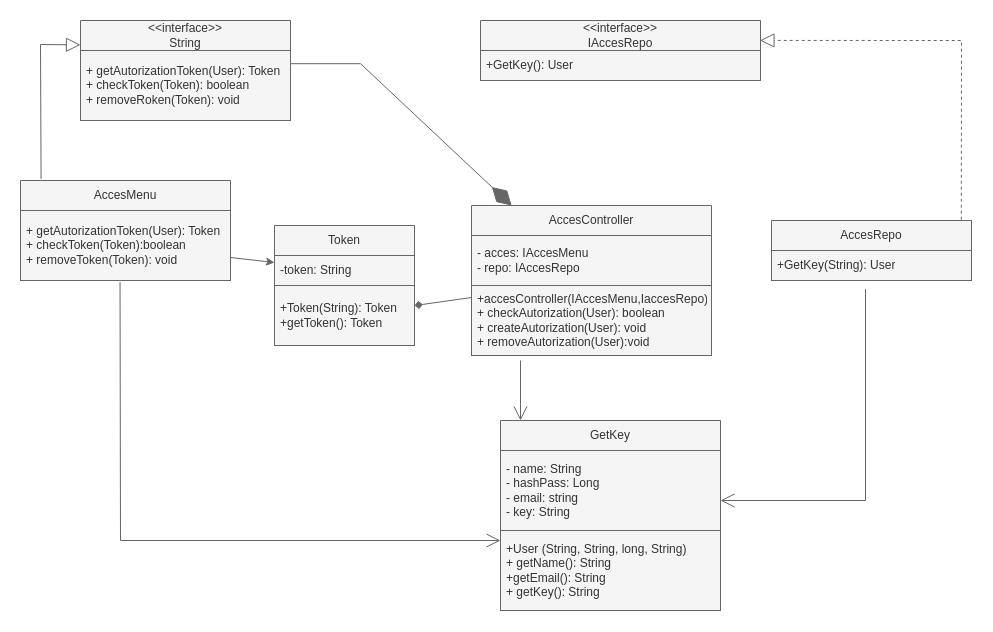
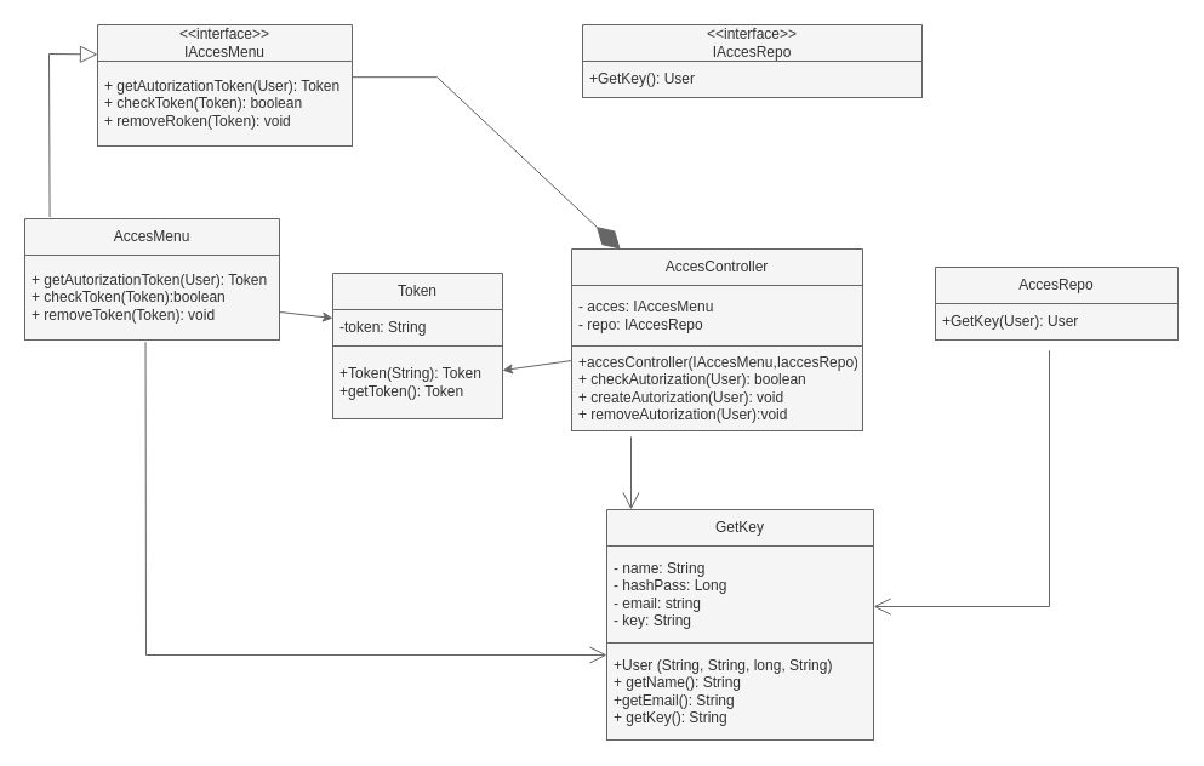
  <mxCell id="0" />
  <mxCell id="1" parent="0" />
- <mxCell id="2" value="&amp;lt;&amp;lt;interface&amp;gt;&amp;gt;&lt;br&gt;String" style="swimlane;fontStyle=0;childLayout=stackLayout;horizontal=1;startSize=30;horizontalStack=0;resizeParent=1;resizeParentMax=0;resizeLast=0;collapsible=1;marginBottom=0;whiteSpace=wrap;html=1;fillColor=#f5f5f5;strokeColor=#666666;fontColor=#333333;" parent="1" vertex="1"><mxGeometry x="80" y="20" width="210" height="100" as="geometry"><mxRectangle x="80" y="40" width="110" height="40" as="alternateBounds" /></mxGeometry></mxCell>
+ <mxCell id="2" value="&amp;lt;&amp;lt;interface&amp;gt;&amp;gt;&lt;br&gt;IAccesMenu" style="swimlane;fontStyle=0;childLayout=stackLayout;horizontal=1;startSize=30;horizontalStack=0;resizeParent=1;resizeParentMax=0;resizeLast=0;collapsible=1;marginBottom=0;whiteSpace=wrap;html=1;fillColor=#f5f5f5;strokeColor=#666666;fontColor=#333333;" parent="1" vertex="1"><mxGeometry x="80" y="20" width="210" height="100" as="geometry"><mxRectangle x="80" y="40" width="110" height="40" as="alternateBounds" /></mxGeometry></mxCell>
  <mxCell id="3" value="+ getAutorizationToken(User): Token&lt;br&gt;+ checkToken(Token): boolean&lt;br&gt;+ removeRoken(Token): void" style="text;strokeColor=#666666;fillColor=#f5f5f5;align=left;verticalAlign=middle;spacingLeft=4;spacingRight=4;overflow=hidden;points=[[0,0.5],[1,0.5]];portConstraint=eastwest;rotatable=0;whiteSpace=wrap;html=1;fontColor=#333333;" parent="2" vertex="1"><mxGeometry y="30" width="210" height="70" as="geometry" /></mxCell>
  <mxCell id="4" value="AccesMenu" style="swimlane;fontStyle=0;childLayout=stackLayout;horizontal=1;startSize=30;horizontalStack=0;resizeParent=1;resizeParentMax=0;resizeLast=0;collapsible=1;marginBottom=0;whiteSpace=wrap;html=1;fillColor=#f5f5f5;strokeColor=#666666;fontColor=#333333;" parent="1" vertex="1"><mxGeometry x="20" y="180" width="210" height="100" as="geometry" /></mxCell>
  <mxCell id="5" value="+ getAutorizationToken(User): Token&lt;br&gt;+ checkToken(Token):boolean&lt;br&gt;+ removeToken(Token): void" style="text;strokeColor=#666666;fillColor=#f5f5f5;align=left;verticalAlign=middle;spacingLeft=4;spacingRight=4;overflow=hidden;points=[[0,0.5],[1,0.5]];portConstraint=eastwest;rotatable=0;whiteSpace=wrap;html=1;fontColor=#333333;" parent="4" vertex="1"><mxGeometry y="30" width="210" height="70" as="geometry" /></mxCell>
  <mxCell id="6" value="&amp;lt;&amp;lt;interface&amp;gt;&amp;gt;&lt;br&gt;IAccesRepo" style="swimlane;fontStyle=0;childLayout=stackLayout;horizontal=1;startSize=30;horizontalStack=0;resizeParent=1;resizeParentMax=0;resizeLast=0;collapsible=1;marginBottom=0;whiteSpace=wrap;html=1;fillColor=#f5f5f5;strokeColor=#666666;fontColor=#333333;" parent="1" vertex="1"><mxGeometry x="480" y="20" width="280" height="60" as="geometry" /></mxCell>
  <mxCell id="7" value="+GetKey(): User" style="text;strokeColor=#666666;fillColor=#f5f5f5;align=left;verticalAlign=middle;spacingLeft=4;spacingRight=4;overflow=hidden;points=[[0,0.5],[1,0.5]];portConstraint=eastwest;rotatable=0;whiteSpace=wrap;html=1;fontColor=#333333;" parent="6" vertex="1"><mxGeometry y="30" width="280" height="30" as="geometry" /></mxCell>
- <mxCell id="8" value="" style="edgeStyle=none;html=1;fillColor=#f5f5f5;strokeColor=#666666;endArrow=diamond;" edge="1" parent="1" source="9" target="16"><mxGeometry relative="1" as="geometry" /></mxCell>
+ <mxCell id="8" value="" style="edgeStyle=none;html=1;fillColor=#f5f5f5;strokeColor=#666666;" edge="1" parent="1" source="9" target="16"><mxGeometry relative="1" as="geometry" /></mxCell>
  <mxCell id="9" value="AccesController" style="swimlane;fontStyle=0;childLayout=stackLayout;horizontal=1;startSize=30;horizontalStack=0;resizeParent=1;resizeParentMax=0;resizeLast=0;collapsible=1;marginBottom=0;whiteSpace=wrap;html=1;fillColor=#f5f5f5;strokeColor=#666666;fontColor=#333333;" parent="1" vertex="1"><mxGeometry x="471" y="205" width="240" height="150" as="geometry" /></mxCell>
  <mxCell id="10" value="- acces: IAccesMenu&lt;br&gt;- repo: IAccesRepo" style="text;strokeColor=#666666;fillColor=#f5f5f5;align=left;verticalAlign=middle;spacingLeft=4;spacingRight=4;overflow=hidden;points=[[0,0.5],[1,0.5]];portConstraint=eastwest;rotatable=0;whiteSpace=wrap;html=1;fontColor=#333333;" parent="9" vertex="1"><mxGeometry y="30" width="240" height="50" as="geometry" /></mxCell>
  <mxCell id="11" value="+accesController(IAccesMenu,IaccesRepo)&lt;br&gt;+ checkAutorization(User): boolean&lt;br&gt;+ createAutorization(User): void&lt;br&gt;+ removeAutorization(User):void" style="text;strokeColor=#666666;fillColor=#f5f5f5;align=left;verticalAlign=middle;spacingLeft=4;spacingRight=4;overflow=hidden;points=[[0,0.5],[1,0.5]];portConstraint=eastwest;rotatable=0;whiteSpace=wrap;html=1;fontColor=#333333;" parent="9" vertex="1"><mxGeometry y="80" width="240" height="70" as="geometry" /></mxCell>
  <mxCell id="12" value="AccesRepo" style="swimlane;fontStyle=0;childLayout=stackLayout;horizontal=1;startSize=30;horizontalStack=0;resizeParent=1;resizeParentMax=0;resizeLast=0;collapsible=1;marginBottom=0;whiteSpace=wrap;html=1;fillColor=#f5f5f5;strokeColor=#666666;fontColor=#333333;" parent="1" vertex="1"><mxGeometry x="771" y="220" width="200" height="60" as="geometry" /></mxCell>
- <mxCell id="13" value="+GetKey(String): User" style="text;strokeColor=#666666;fillColor=#f5f5f5;align=left;verticalAlign=middle;spacingLeft=4;spacingRight=4;overflow=hidden;points=[[0,0.5],[1,0.5]];portConstraint=eastwest;rotatable=0;whiteSpace=wrap;html=1;fontColor=#333333;" parent="12" vertex="1"><mxGeometry y="30" width="200" height="30" as="geometry" /></mxCell>
+ <mxCell id="13" value="+GetKey(User): User" style="text;strokeColor=#666666;fillColor=#f5f5f5;align=left;verticalAlign=middle;spacingLeft=4;spacingRight=4;overflow=hidden;points=[[0,0.5],[1,0.5]];portConstraint=eastwest;rotatable=0;whiteSpace=wrap;html=1;fontColor=#333333;" parent="12" vertex="1"><mxGeometry y="30" width="200" height="30" as="geometry" /></mxCell>
  <mxCell id="14" value="Token" style="swimlane;fontStyle=0;childLayout=stackLayout;horizontal=1;startSize=30;horizontalStack=0;resizeParent=1;resizeParentMax=0;resizeLast=0;collapsible=1;marginBottom=0;whiteSpace=wrap;html=1;fillColor=#f5f5f5;strokeColor=#666666;fontColor=#333333;" parent="1" vertex="1"><mxGeometry x="274" y="225" width="140" height="120" as="geometry" /></mxCell>
  <mxCell id="15" value="-token: String" style="text;strokeColor=#666666;fillColor=#f5f5f5;align=left;verticalAlign=middle;spacingLeft=4;spacingRight=4;overflow=hidden;points=[[0,0.5],[1,0.5]];portConstraint=eastwest;rotatable=0;whiteSpace=wrap;html=1;fontColor=#333333;" parent="14" vertex="1"><mxGeometry y="30" width="140" height="30" as="geometry" /></mxCell>
  <mxCell id="16" value="+Token(String): Token&lt;br&gt;+getToken(): Token" style="text;strokeColor=#666666;fillColor=#f5f5f5;align=left;verticalAlign=middle;spacingLeft=4;spacingRight=4;overflow=hidden;points=[[0,0.5],[1,0.5]];portConstraint=eastwest;rotatable=0;whiteSpace=wrap;html=1;fontColor=#333333;" parent="14" vertex="1"><mxGeometry y="60" width="140" height="60" as="geometry" /></mxCell>
  <mxCell id="17" value="GetKey" style="swimlane;fontStyle=0;childLayout=stackLayout;horizontal=1;startSize=30;horizontalStack=0;resizeParent=1;resizeParentMax=0;resizeLast=0;collapsible=1;marginBottom=0;whiteSpace=wrap;html=1;fillColor=#f5f5f5;strokeColor=#666666;fontColor=#333333;" parent="1" vertex="1"><mxGeometry x="500" y="420" width="220" height="190" as="geometry" /></mxCell>
  <mxCell id="18" value="- name: String&lt;br&gt;- hashPass: Long&lt;br&gt;- email: string&lt;br&gt;- key: String" style="text;strokeColor=#666666;fillColor=#f5f5f5;align=left;verticalAlign=middle;spacingLeft=4;spacingRight=4;overflow=hidden;points=[[0,0.5],[1,0.5]];portConstraint=eastwest;rotatable=0;whiteSpace=wrap;html=1;fontColor=#333333;" parent="17" vertex="1"><mxGeometry y="30" width="220" height="80" as="geometry" /></mxCell>
  <mxCell id="19" value="+User (String, String, long, String)&lt;br&gt;+ getName(): String&lt;br&gt;+getEmail(): String&lt;br&gt;+ getKey(): String" style="text;strokeColor=#666666;fillColor=#f5f5f5;align=left;verticalAlign=middle;spacingLeft=4;spacingRight=4;overflow=hidden;points=[[0,0.5],[1,0.5]];portConstraint=eastwest;rotatable=0;whiteSpace=wrap;html=1;fontColor=#333333;" parent="17" vertex="1"><mxGeometry y="110" width="220" height="80" as="geometry" /></mxCell>
  <mxCell id="20" value="" style="endArrow=diamondThin;endFill=1;endSize=24;html=1;rounded=0;fillColor=#f5f5f5;strokeColor=#666666;" parent="1" edge="1" target="9"><mxGeometry width="160" relative="1" as="geometry"><mxPoint x="290" y="63.18" as="sourcePoint" /><mxPoint x="360.32" y="210" as="targetPoint" /><Array as="points"><mxPoint x="360" y="63.18" /></Array></mxGeometry></mxCell>
  <mxCell id="21" value="" style="endArrow=open;endFill=1;endSize=12;html=1;rounded=0;exitX=0.47;exitY=1.291;exitDx=0;exitDy=0;exitPerimeter=0;fillColor=#f5f5f5;strokeColor=#666666;" parent="1" edge="1" source="13"><mxGeometry width="160" relative="1" as="geometry"><mxPoint x="760" y="270" as="sourcePoint" /><mxPoint x="720" y="500" as="targetPoint" /><Array as="points"><mxPoint x="865" y="500" /></Array></mxGeometry></mxCell>
  <mxCell id="22" value="" style="endArrow=open;endFill=1;endSize=12;html=1;rounded=0;exitX=0.474;exitY=1.023;exitDx=0;exitDy=0;exitPerimeter=0;fillColor=#f5f5f5;strokeColor=#666666;" parent="1" source="5" edge="1"><mxGeometry width="160" relative="1" as="geometry"><mxPoint x="120" y="300" as="sourcePoint" /><mxPoint x="500" y="540" as="targetPoint" /><Array as="points"><mxPoint x="120" y="540" /></Array></mxGeometry></mxCell>
  <mxCell id="23" value="" style="endArrow=open;endFill=1;endSize=12;html=1;rounded=0;fillColor=#f5f5f5;strokeColor=#666666;" parent="1" edge="1"><mxGeometry width="160" relative="1" as="geometry"><mxPoint x="520" y="360" as="sourcePoint" /><mxPoint x="520" y="420" as="targetPoint" /></mxGeometry></mxCell>
  <mxCell id="24" value="" style="endArrow=block;dashed=0;endFill=0;endSize=12;html=1;rounded=0;exitX=0.098;exitY=-0.015;exitDx=0;exitDy=0;exitPerimeter=0;entryX=0;entryY=0.244;entryDx=0;entryDy=0;entryPerimeter=0;fillColor=#f5f5f5;strokeColor=#666666;" parent="1" source="4" target="2" edge="1"><mxGeometry width="160" relative="1" as="geometry"><mxPoint x="320" y="280" as="sourcePoint" /><mxPoint x="480" y="280" as="targetPoint" /><Array as="points"><mxPoint x="40" y="44" /></Array></mxGeometry></mxCell>
- <mxCell id="25" value="" style="endArrow=block;dashed=1;endFill=0;endSize=12;html=1;rounded=0;exitX=0.949;exitY=-0.013;exitDx=0;exitDy=0;exitPerimeter=0;entryX=0.998;entryY=0.332;entryDx=0;entryDy=0;entryPerimeter=0;fillColor=#f5f5f5;strokeColor=#666666;" parent="1" source="12" target="6" edge="1"><mxGeometry width="160" relative="1" as="geometry"><mxPoint x="650" y="140" as="sourcePoint" /><mxPoint x="810" y="140" as="targetPoint" /><Array as="points"><mxPoint x="961" y="40" /></Array></mxGeometry></mxCell>
  <mxCell id="26" value="" style="edgeStyle=none;html=1;fillColor=#f5f5f5;strokeColor=#666666;" edge="1" parent="1" source="5" target="15"><mxGeometry relative="1" as="geometry" /></mxCell>
